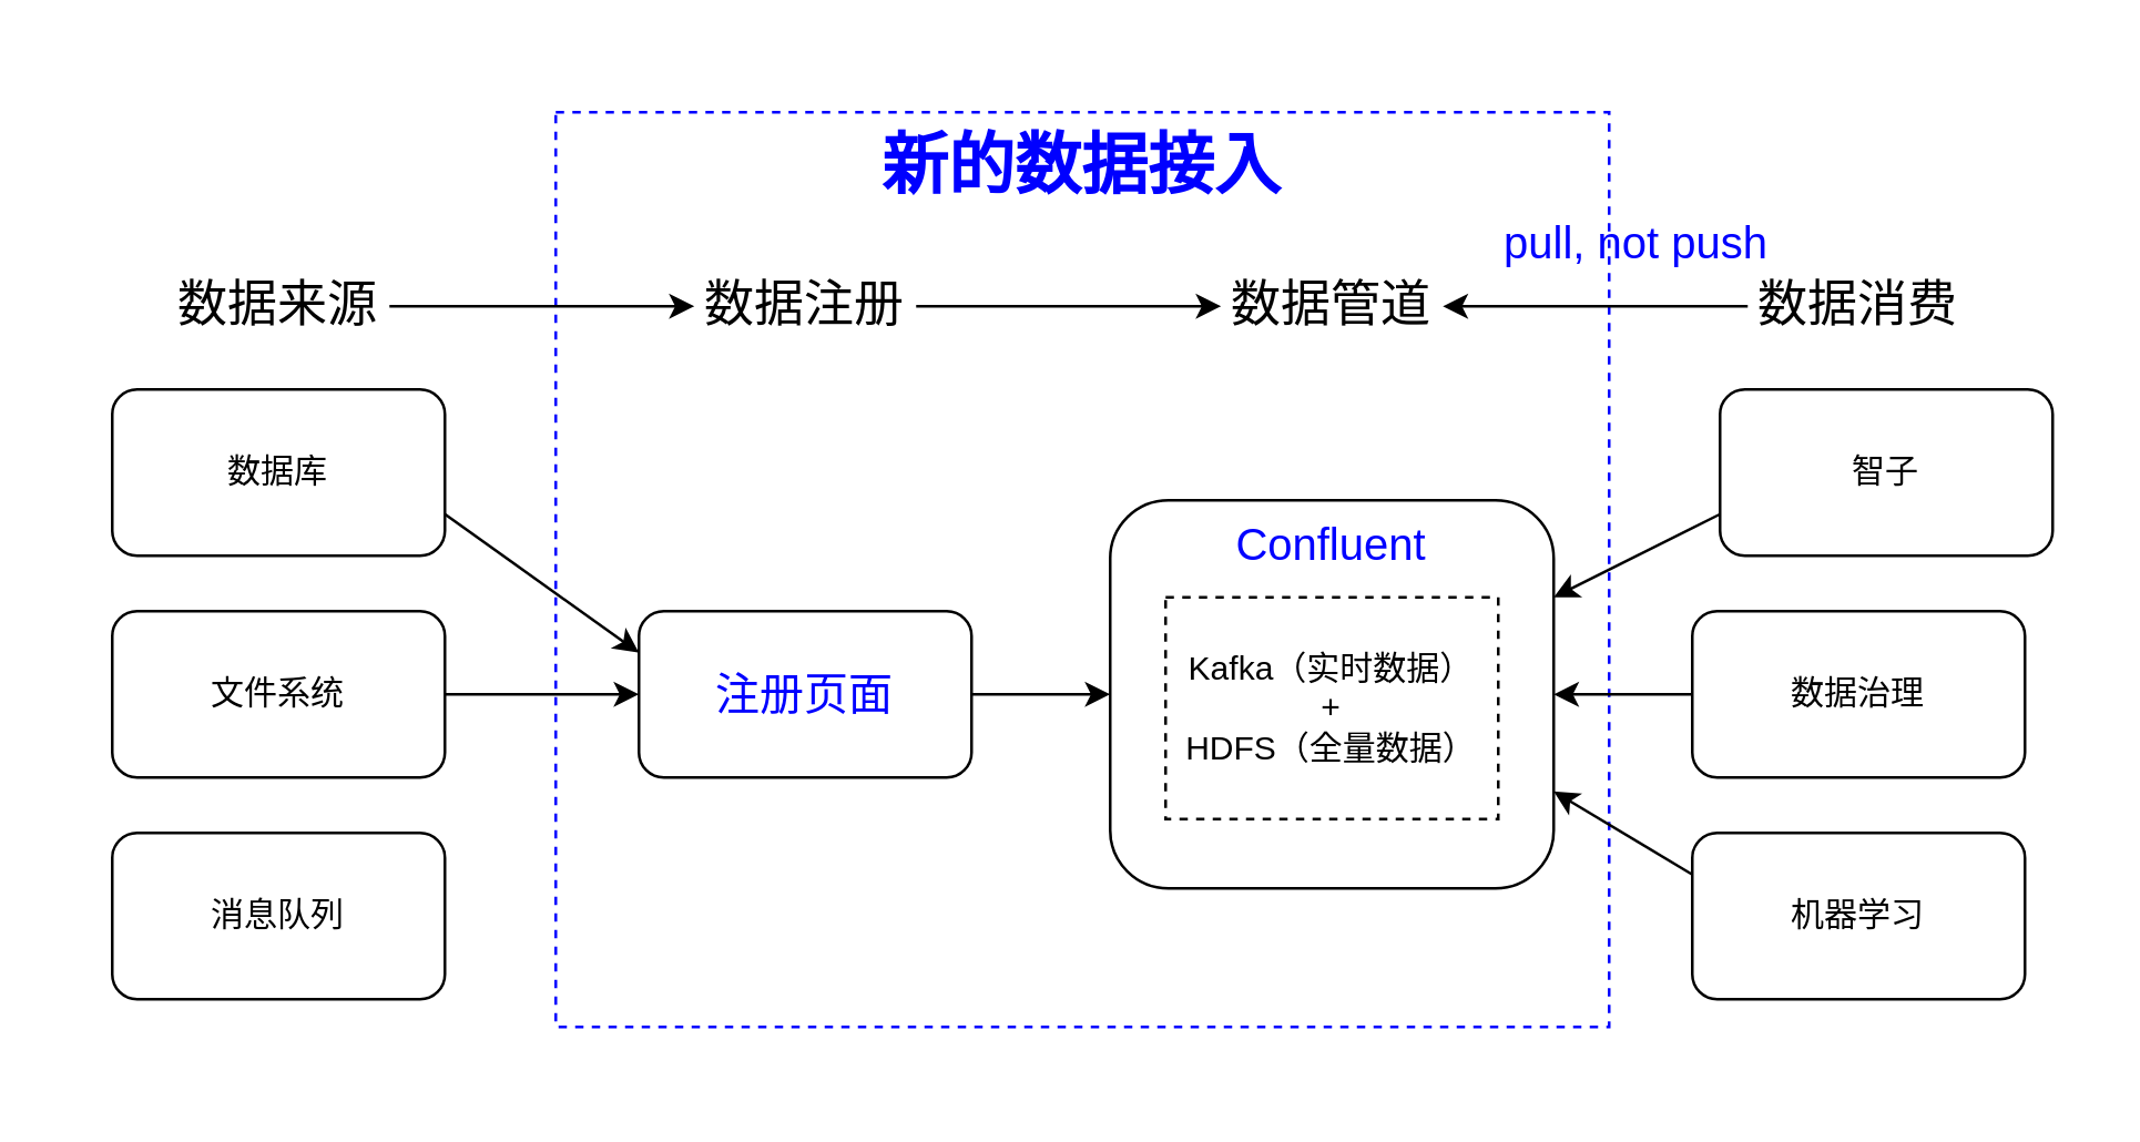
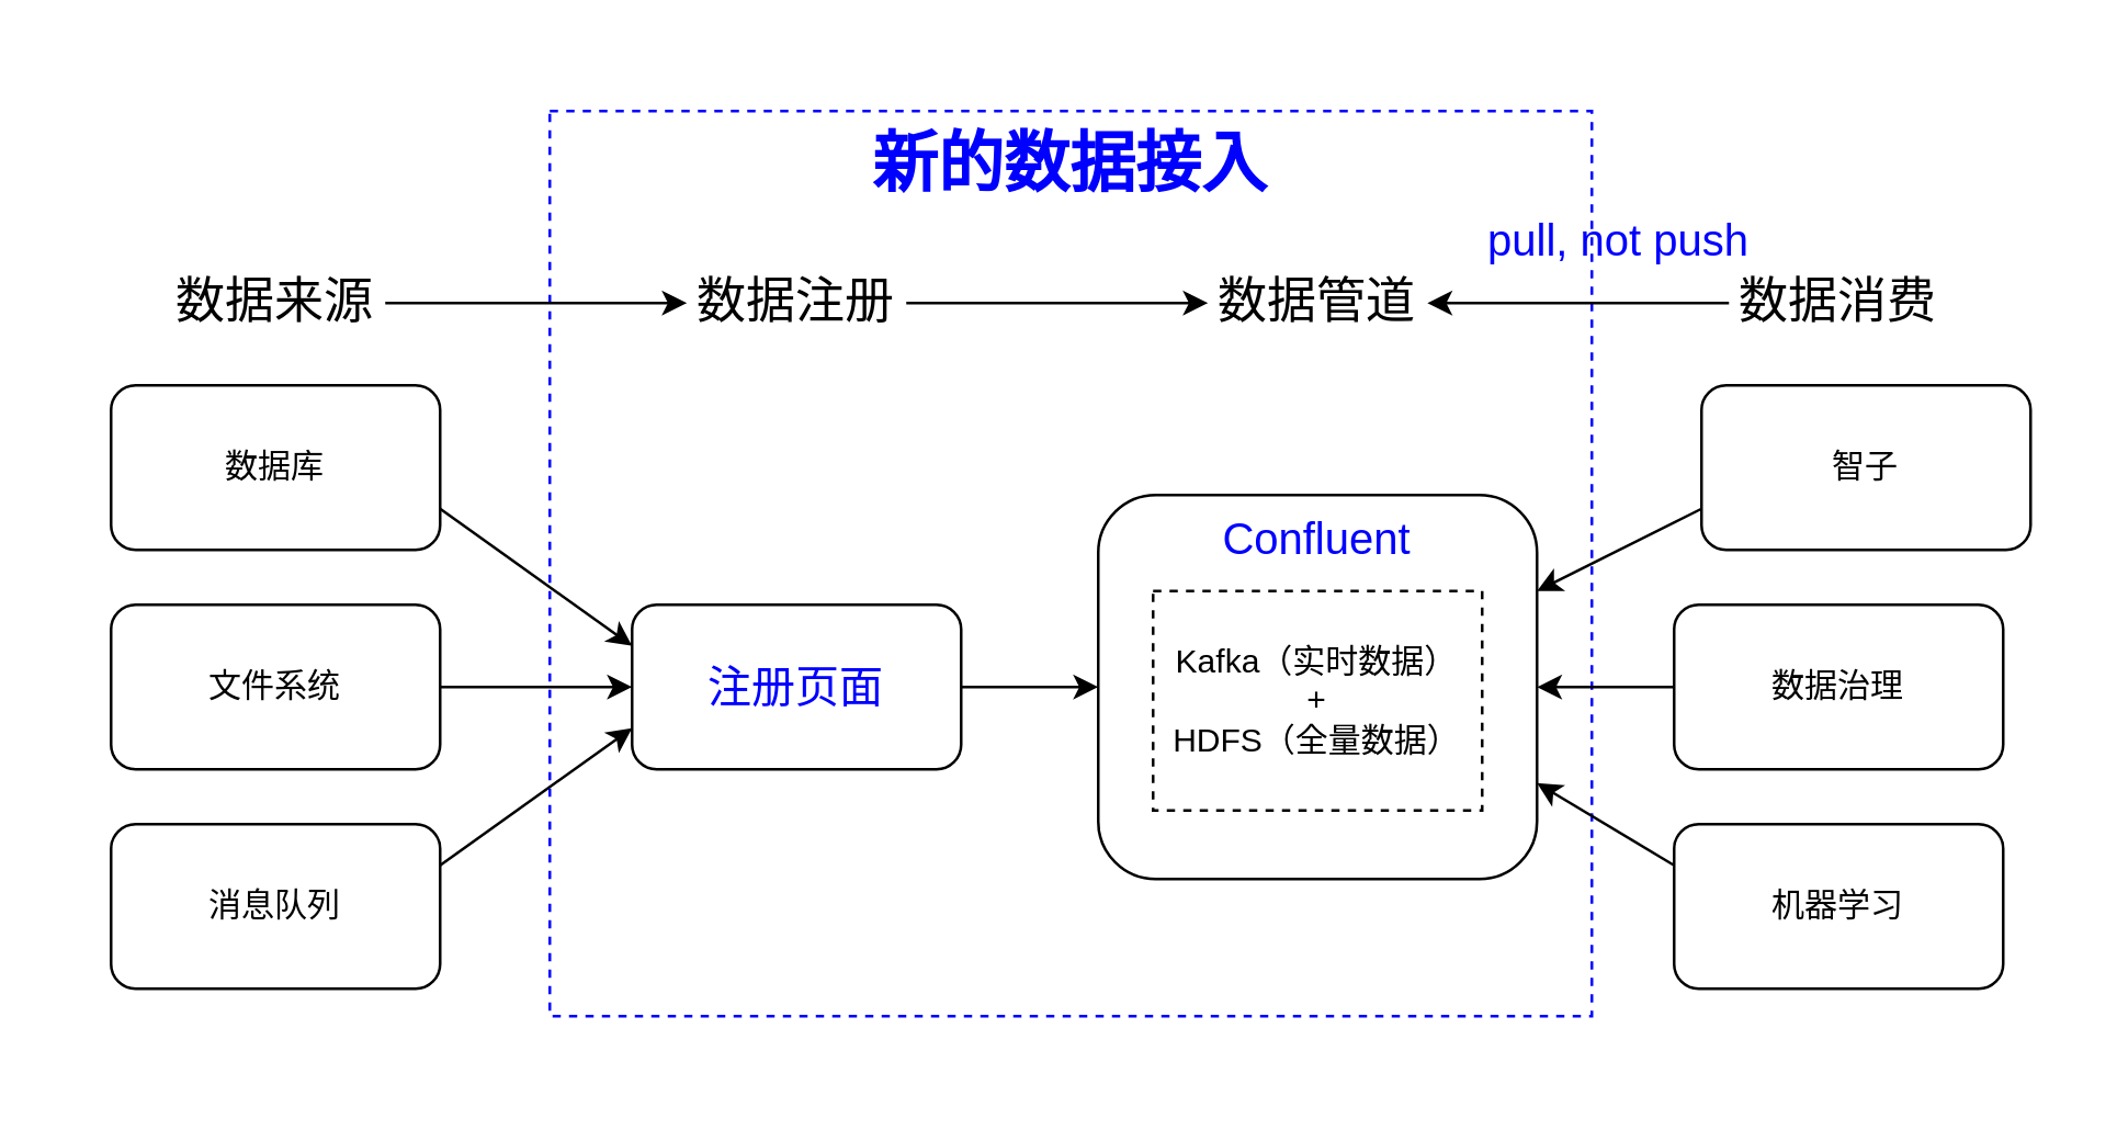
  <mxCell id="0" />
  <mxCell id="1" parent="0" />
  <mxCell id="2" value="" style="rounded=0;whiteSpace=wrap;html=1;strokeColor=none;fillColor=none;gradientColor=none;fontSize=24;fontColor=#0000FF;" vertex="1" parent="1"><mxGeometry x="20" y="20" width="730" height="370" as="geometry" /></mxCell>
  <mxCell id="3" value="" style="rounded=0;whiteSpace=wrap;html=1;dashed=1;fillColor=none;gradientColor=none;strokeColor=#0000FF;" vertex="1" parent="1"><mxGeometry x="200" y="40" width="380" height="330" as="geometry" /></mxCell>
  <mxCell id="4" value="" style="edgeStyle=orthogonalEdgeStyle;rounded=0;orthogonalLoop=1;jettySize=auto;html=1;entryX=0;entryY=0.5;entryDx=0;entryDy=0;" parent="1" source="5" target="7" edge="1"><mxGeometry relative="1" as="geometry"><mxPoint x="210" y="110" as="targetPoint" /></mxGeometry></mxCell>
  <mxCell id="5" value="数据来源" style="text;html=1;strokeColor=none;fillColor=none;align=center;verticalAlign=middle;whiteSpace=wrap;rounded=0;fontSize=18;" parent="1" vertex="1"><mxGeometry x="60" y="100" width="80" height="20" as="geometry" /></mxCell>
  <mxCell id="6" value="" style="edgeStyle=orthogonalEdgeStyle;rounded=0;orthogonalLoop=1;jettySize=auto;html=1;entryX=0;entryY=0.5;entryDx=0;entryDy=0;" parent="1" source="7" target="9" edge="1"><mxGeometry relative="1" as="geometry"><mxPoint x="400" y="110" as="targetPoint" /></mxGeometry></mxCell>
  <mxCell id="7" value="数据注册" style="text;html=1;strokeColor=none;fillColor=none;align=center;verticalAlign=middle;whiteSpace=wrap;rounded=0;fontSize=18;" parent="1" vertex="1"><mxGeometry x="250" y="100" width="80" height="20" as="geometry" /></mxCell>
  <mxCell id="8" value="" style="edgeStyle=orthogonalEdgeStyle;rounded=0;orthogonalLoop=1;jettySize=auto;html=1;" parent="1" source="10" target="9" edge="1"><mxGeometry relative="1" as="geometry" /></mxCell>
  <mxCell id="9" value="数据管道&lt;br style=&quot;font-size: 18px;&quot;&gt;" style="text;html=1;strokeColor=none;fillColor=none;align=center;verticalAlign=middle;whiteSpace=wrap;rounded=0;fontSize=18;" parent="1" vertex="1"><mxGeometry x="440" y="100" width="80" height="20" as="geometry" /></mxCell>
  <mxCell id="10" value="数据消费&lt;br style=&quot;font-size: 18px;&quot;&gt;" style="text;html=1;strokeColor=none;fillColor=none;align=center;verticalAlign=middle;whiteSpace=wrap;rounded=0;fontSize=18;" parent="1" vertex="1"><mxGeometry x="630" y="100" width="80" height="20" as="geometry" /></mxCell>
  <mxCell id="11" value="数据库&lt;br&gt;" style="rounded=1;whiteSpace=wrap;html=1;" parent="1" vertex="1"><mxGeometry x="40" y="140" width="120" height="60" as="geometry" /></mxCell>
  <mxCell id="12" value="" style="edgeStyle=orthogonalEdgeStyle;rounded=0;orthogonalLoop=1;jettySize=auto;html=1;" parent="1" source="13" target="14" edge="1"><mxGeometry relative="1" as="geometry" /></mxCell>
  <mxCell id="13" value="&lt;font style=&quot;font-size: 16px&quot; color=&quot;#0000ff&quot;&gt;注册页面&lt;/font&gt;&lt;br&gt;" style="rounded=1;whiteSpace=wrap;html=1;" parent="1" vertex="1"><mxGeometry x="230" y="220" width="120" height="60" as="geometry" /></mxCell>
  <mxCell id="14" value="&lt;div style=&quot;text-align: center&quot;&gt;&lt;span&gt;&lt;font style=&quot;font-size: 16px&quot;&gt;Confluent&lt;/font&gt;&lt;/span&gt;&lt;/div&gt;" style="rounded=1;whiteSpace=wrap;html=1;verticalAlign=top;fontColor=#0000FF;" parent="1" vertex="1"><mxGeometry x="400" y="180" width="160" height="140" as="geometry" /></mxCell>
  <mxCell id="15" value="智子" style="rounded=1;whiteSpace=wrap;html=1;" parent="1" vertex="1"><mxGeometry x="620" y="140" width="120" height="60" as="geometry" /></mxCell>
  <mxCell id="16" value="文件系统&lt;br&gt;" style="rounded=1;whiteSpace=wrap;html=1;" parent="1" vertex="1"><mxGeometry x="40" y="220" width="120" height="60" as="geometry" /></mxCell>
  <mxCell id="17" value="消息队列&lt;br&gt;" style="rounded=1;whiteSpace=wrap;html=1;" parent="1" vertex="1"><mxGeometry x="40" y="300" width="120" height="60" as="geometry" /></mxCell>
  <mxCell id="18" value="" style="endArrow=classic;html=1;exitX=1;exitY=0.75;exitDx=0;exitDy=0;entryX=0;entryY=0.25;entryDx=0;entryDy=0;" parent="1" source="11" target="13" edge="1"><mxGeometry width="50" height="50" relative="1" as="geometry"><mxPoint x="40" y="490" as="sourcePoint" /><mxPoint x="90" y="440" as="targetPoint" /></mxGeometry></mxCell>
  <mxCell id="19" value="" style="endArrow=classic;html=1;exitX=1;exitY=0.5;exitDx=0;exitDy=0;entryX=0;entryY=0.5;entryDx=0;entryDy=0;" parent="1" source="16" target="13" edge="1"><mxGeometry width="50" height="50" relative="1" as="geometry"><mxPoint x="220" y="390" as="sourcePoint" /><mxPoint x="270" y="340" as="targetPoint" /></mxGeometry></mxCell>
+ <mxCell id="20" value="" style="endArrow=classic;html=1;exitX=1;exitY=0.25;exitDx=0;exitDy=0;entryX=0;entryY=0.75;entryDx=0;entryDy=0;" parent="1" source="17" target="13" edge="1"><mxGeometry width="50" height="50" relative="1" as="geometry"><mxPoint x="290" y="420" as="sourcePoint" /><mxPoint x="340" y="370" as="targetPoint" /></mxGeometry></mxCell>
  <mxCell id="21" value="数据治理" style="rounded=1;whiteSpace=wrap;html=1;" parent="1" vertex="1"><mxGeometry x="610" y="220" width="120" height="60" as="geometry" /></mxCell>
  <mxCell id="22" value="机器学习" style="rounded=1;whiteSpace=wrap;html=1;" parent="1" vertex="1"><mxGeometry x="610" y="300" width="120" height="60" as="geometry" /></mxCell>
  <mxCell id="23" value="" style="endArrow=classic;html=1;exitX=0;exitY=0.75;exitDx=0;exitDy=0;entryX=1;entryY=0.25;entryDx=0;entryDy=0;" parent="1" source="15" target="14" edge="1"><mxGeometry width="50" height="50" relative="1" as="geometry"><mxPoint x="570" y="160" as="sourcePoint" /><mxPoint x="520" y="210" as="targetPoint" /></mxGeometry></mxCell>
  <mxCell id="24" value="" style="endArrow=classic;html=1;exitX=0;exitY=0.5;exitDx=0;exitDy=0;entryX=1;entryY=0.5;entryDx=0;entryDy=0;" parent="1" source="21" target="14" edge="1"><mxGeometry width="50" height="50" relative="1" as="geometry"><mxPoint x="600" y="220" as="sourcePoint" /><mxPoint x="550" y="270" as="targetPoint" /></mxGeometry></mxCell>
  <mxCell id="25" value="" style="endArrow=classic;html=1;exitX=0;exitY=0.25;exitDx=0;exitDy=0;entryX=1;entryY=0.75;entryDx=0;entryDy=0;" parent="1" source="22" target="14" edge="1"><mxGeometry width="50" height="50" relative="1" as="geometry"><mxPoint x="590" y="330" as="sourcePoint" /><mxPoint x="540" y="380" as="targetPoint" /></mxGeometry></mxCell>
  <mxCell id="26" value="Kafka（实时数据）&lt;br&gt;+&lt;br&gt;HDFS（全量数据）&lt;br&gt;" style="rounded=0;whiteSpace=wrap;html=1;dashed=1;" parent="1" vertex="1"><mxGeometry x="420" y="215" width="120" height="80" as="geometry" /></mxCell>
  <mxCell id="27" value="新的数据接入" style="text;html=1;strokeColor=none;fillColor=none;align=center;verticalAlign=middle;whiteSpace=wrap;rounded=0;dashed=1;fontSize=24;fontStyle=1;fontColor=#0000FF;" vertex="1" parent="1"><mxGeometry x="310" y="50" width="160" height="20" as="geometry" /></mxCell>
  <mxCell id="28" value="&lt;font style=&quot;font-size: 16px&quot;&gt;pull, not push&lt;/font&gt;" style="text;html=1;strokeColor=none;fillColor=none;align=center;verticalAlign=middle;whiteSpace=wrap;rounded=0;dashed=1;fontSize=24;fontColor=#0000FF;" vertex="1" parent="1"><mxGeometry x="540" y="70" width="100" height="30" as="geometry" /></mxCell>
